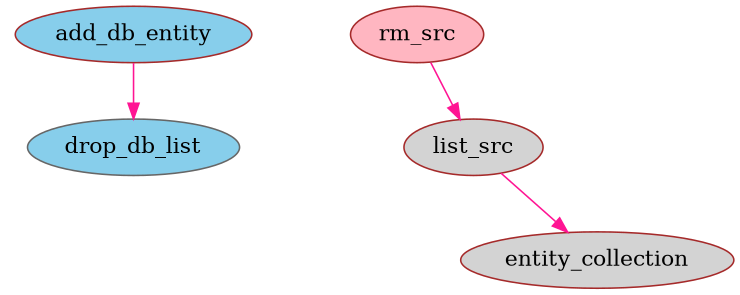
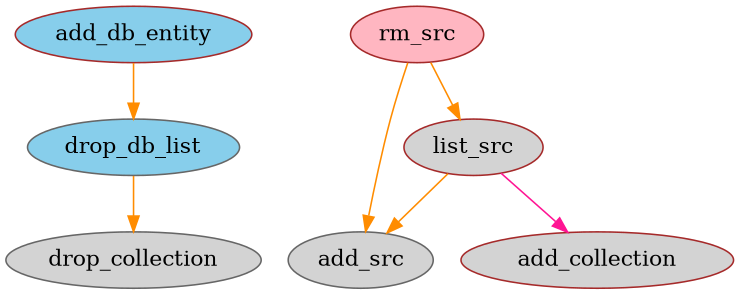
  digraph {
    fontname="DejaVu Serif"
    node [color=brown fillcolor=lightgrey fontname="DejaVu Serif" style=filled]
    edge [color=darkorange fontname="DejaVu Serif"]
    n1 [color=gray40 fillcolor=skyblue label=drop_db_list]
+   drop_collection [color=gray40]
    add_db_entity [fillcolor=skyblue]
+   add_src [color=gray40]
    list_src
-   add_collection [label=entity_collection]
+   add_collection
    rm_src [fillcolor=lightpink]
-   add_db_entity -> n1 [color=deeppink]
+   n1 -> drop_collection
+   add_db_entity -> n1
+   list_src -> add_src
    list_src -> add_collection [color=deeppink]
-   rm_src -> list_src [color=deeppink]
+   rm_src -> add_src
+   rm_src -> list_src
  }
